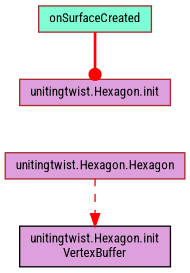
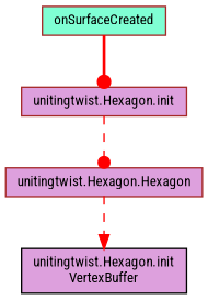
  digraph {
    fontname="Roboto Condensed"
    rankdir=TB
    node [color=brown fillcolor=plum fontname="Roboto Condensed" fontsize=10 shape=record style=filled]
    edge [arrowhead=dot color=red fontname="Roboto Condensed" fontsize=10 labelfontname=Helvetica labelfontsize=10 style=dashed]
    n1 [fillcolor=aquamarine fontcolor=black height=0.2 label=onSurfaceCreated width=0.4]
    n2 [height=0.2 label="unitingtwist.Hexagon.init" width=0.4]
    n3 [height=0.2 label="unitingtwist.Hexagon.Hexagon" width=0.4]
    n4 [color=black height=0.2 label="unitingtwist.Hexagon.init\lVertexBuffer" width=0.4]
    n1 -> n2 [style=bold]
+   n2 -> n3
    n3 -> n4 [arrowhead=normal]
  }
